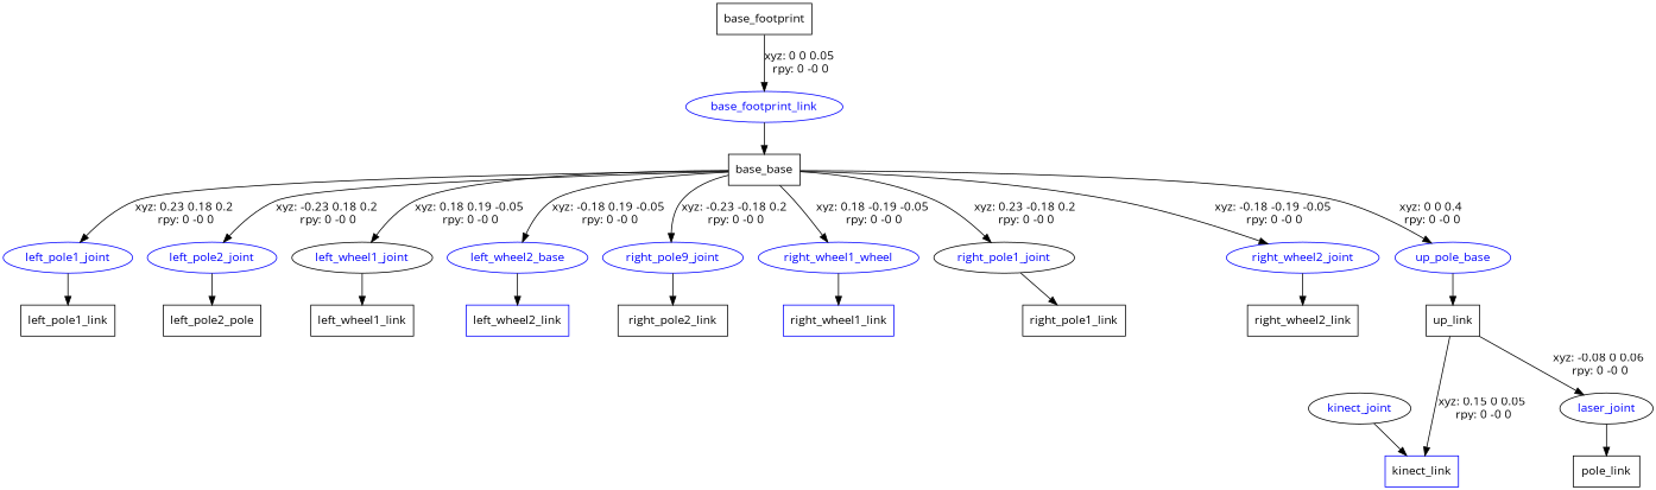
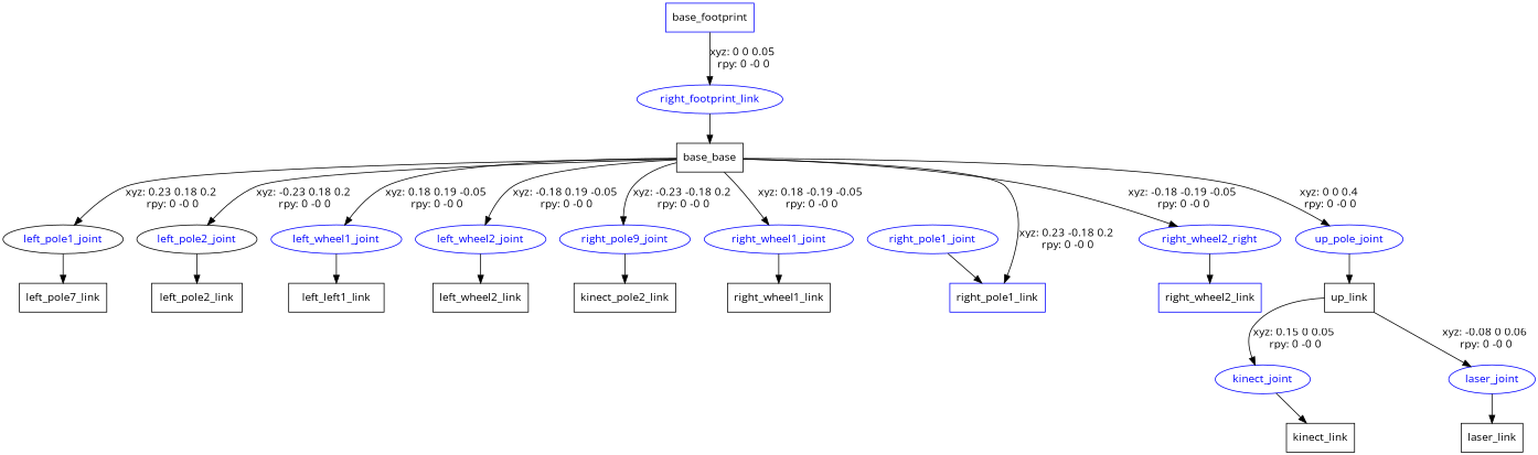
  digraph {
    fontname="Open Sans"
    node [fontname="Open Sans" shape=box]
    edge [fontname="Open Sans"]
-   n1 [label=base_footprint]
-   base_footprint_link [color=blue fontcolor=blue shape=ellipse]
+   n1 [label=base_footprint color=blue]
+   base_footprint_link [color=blue fontcolor=blue shape=ellipse label=right_footprint_link]
    n3 [label=base_base]
-   left_pole1_joint [color=blue fontcolor=blue shape=ellipse]
-   left_pole2_joint [color=blue fontcolor=blue shape=ellipse]
-   left_wheel1_joint [color=black fontcolor=blue shape=ellipse]
-   left_wheel2_joint [color=blue fontcolor=blue shape=ellipse label=left_wheel2_base]
-   right_pole1_joint [color=black fontcolor=blue shape=ellipse]
+   left_pole1_joint [color=black fontcolor=blue shape=ellipse]
+   left_pole2_joint [color=black fontcolor=blue shape=ellipse]
+   left_wheel1_joint [color=blue fontcolor=blue shape=ellipse]
+   left_wheel2_joint [color=blue fontcolor=blue shape=ellipse]
+   right_pole1_joint [color=blue fontcolor=blue shape=ellipse]
    n9 [color=blue fontcolor=blue label=right_pole9_joint shape=ellipse]
-   right_wheel1_joint [color=blue fontcolor=blue shape=ellipse label=right_wheel1_wheel]
-   right_wheel2_joint [color=blue fontcolor=blue shape=ellipse]
-   up_pole_joint [color=blue fontcolor=blue shape=ellipse label=up_pole_base]
-   n13 [label=left_pole1_link]
-   n14 [label=left_pole2_pole]
-   n15 [label=left_wheel1_link]
-   n16 [label=left_wheel2_link color=blue]
-   n17 [label=right_pole1_link]
-   n18 [label=right_pole2_link]
-   n19 [label=right_wheel1_link color=blue]
-   n20 [label=right_wheel2_link]
+   right_wheel1_joint [color=blue fontcolor=blue shape=ellipse]
+   right_wheel2_joint [color=blue fontcolor=blue shape=ellipse label=right_wheel2_right]
+   up_pole_joint [color=blue fontcolor=blue shape=ellipse]
+   n13 [label=left_pole7_link]
+   n14 [label=left_pole2_link]
+   n15 [label=left_left1_link]
+   n16 [label=left_wheel2_link]
+   n17 [label=right_pole1_link color=blue]
+   n18 [label=kinect_pole2_link]
+   n19 [label=right_wheel1_link]
+   n20 [label=right_wheel2_link color=blue]
    n21 [label=up_link]
-   kinect_joint [color=black fontcolor=blue shape=ellipse]
-   laser_joint [color=black fontcolor=blue shape=ellipse]
-   n24 [label=kinect_link color=blue]
-   n25 [label=pole_link]
+   kinect_joint [color=blue fontcolor=blue shape=ellipse]
+   laser_joint [color=blue fontcolor=blue shape=ellipse]
+   n24 [label=kinect_link]
+   n25 [label=laser_link]
    n1 -> base_footprint_link [label="xyz: 0 0 0.05 \nrpy: 0 -0 0"]
    base_footprint_link -> n3
    n3 -> left_pole1_joint [label="xyz: 0.23 0.18 0.2 \nrpy: 0 -0 0"]
    n3 -> left_pole2_joint [label="xyz: -0.23 0.18 0.2 \nrpy: 0 -0 0"]
    n3 -> left_wheel1_joint [label="xyz: 0.18 0.19 -0.05 \nrpy: 0 -0 0"]
    n3 -> left_wheel2_joint [label="xyz: -0.18 0.19 -0.05 \nrpy: 0 -0 0"]
-   n3 -> right_pole1_joint [label="xyz: 0.23 -0.18 0.2 \nrpy: 0 -0 0"]
+   n3 -> n17 [label="xyz: 0.23 -0.18 0.2 \nrpy: 0 -0 0"]
    n3 -> n9 [label="xyz: -0.23 -0.18 0.2 \nrpy: 0 -0 0"]
    n3 -> right_wheel1_joint [label="xyz: 0.18 -0.19 -0.05 \nrpy: 0 -0 0"]
    n3 -> right_wheel2_joint [label="xyz: -0.18 -0.19 -0.05 \nrpy: 0 -0 0"]
    n3 -> up_pole_joint [label="xyz: 0 0 0.4 \nrpy: 0 -0 0"]
    left_pole1_joint -> n13
    left_pole2_joint -> n14
    left_wheel1_joint -> n15
    left_wheel2_joint -> n16
    right_pole1_joint -> n17
    n9 -> n18
    right_wheel1_joint -> n19
    right_wheel2_joint -> n20
    up_pole_joint -> n21
-   n21 -> n24 [label="xyz: 0.15 0 0.05 \nrpy: 0 -0 0"]
+   n21 -> kinect_joint [label="xyz: 0.15 0 0.05 \nrpy: 0 -0 0"]
    n21 -> laser_joint [label="xyz: -0.08 0 0.06 \nrpy: 0 -0 0"]
    kinect_joint -> n24
    laser_joint -> n25
  }
